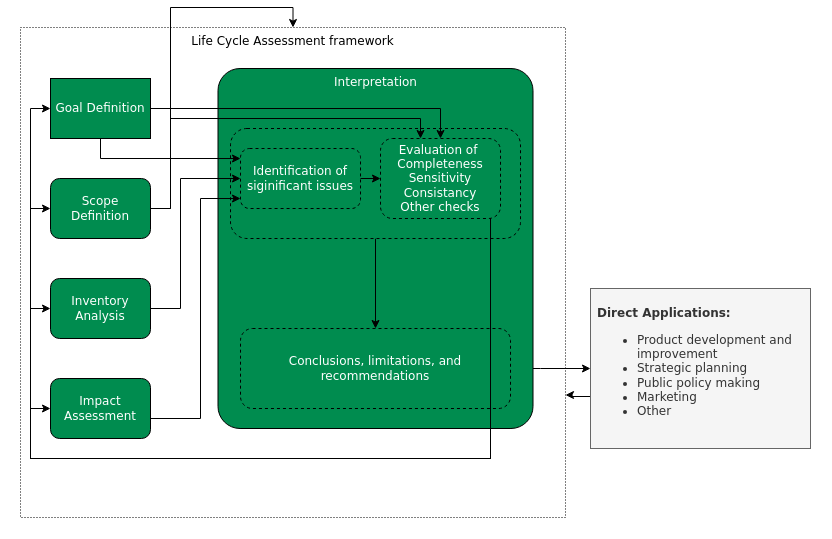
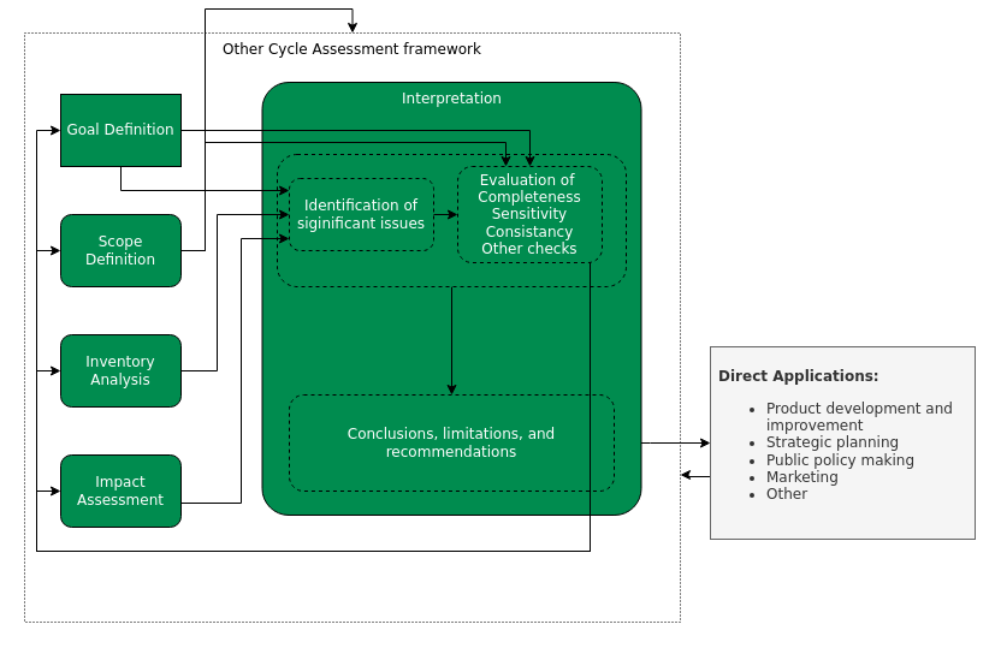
  <mxCell id="0" />
  <mxCell id="1" parent="0" />
- <mxCell id="2" value="Life Cycle Assessment framework" style="rounded=0;whiteSpace=wrap;html=1;dashed=1;dashPattern=1 2;fillColor=none;verticalAlign=top;fontFamily=Dejavu Sans;" vertex="1" parent="1"><mxGeometry x="20" y="20" width="545" height="490" as="geometry" /></mxCell>
+ <mxCell id="2" value="Other Cycle Assessment framework" style="rounded=0;whiteSpace=wrap;html=1;dashed=1;dashPattern=1 2;fillColor=none;verticalAlign=top;fontFamily=Dejavu Sans;" vertex="1" parent="1"><mxGeometry x="20" y="20" width="545" height="490" as="geometry" /></mxCell>
  <mxCell id="3" value="Goal Definition" style="whiteSpace=wrap;html=1;fillColor=#008C4F;fontColor=#FFFFFF;fontFamily=Dejavu Sans;rounded=0;" vertex="1" parent="1"><mxGeometry x="50" y="71" width="100" height="60" as="geometry" /></mxCell>
  <mxCell id="4" value="Scope Definition" style="rounded=1;whiteSpace=wrap;html=1;fillColor=#008C4F;fontColor=#FFFFFF;fontFamily=Dejavu Sans;" vertex="1" parent="1"><mxGeometry x="50" y="171" width="100" height="60" as="geometry" /></mxCell>
  <mxCell id="5" value="Inventory Analysis" style="rounded=1;whiteSpace=wrap;html=1;fillColor=#008C4F;fontColor=#FFFFFF;fontFamily=Dejavu Sans;" vertex="1" parent="1"><mxGeometry x="50" y="271" width="100" height="60" as="geometry" /></mxCell>
  <mxCell id="6" value="Impact Assessment" style="rounded=1;whiteSpace=wrap;html=1;fillColor=#008C4F;fontColor=#FFFFFF;fontFamily=Dejavu Sans;" vertex="1" parent="1"><mxGeometry x="50" y="371" width="100" height="60" as="geometry" /></mxCell>
  <mxCell id="7" value="Interpretation" style="rounded=1;whiteSpace=wrap;html=1;fillColor=#008C4F;fontColor=#FFFFFF;fontFamily=Dejavu Sans;arcSize=7;verticalAlign=top;" vertex="1" parent="1"><mxGeometry x="217.5" y="61" width="315" height="360" as="geometry" /></mxCell>
  <mxCell id="8" style="edgeStyle=orthogonalEdgeStyle;rounded=0;orthogonalLoop=1;jettySize=auto;html=1;fontFamily=Dejavu Sans;fontColor=#FFFFFF;" edge="1" parent="1" source="9" target="14"><mxGeometry relative="1" as="geometry" /></mxCell>
  <mxCell id="9" value="" style="rounded=1;whiteSpace=wrap;html=1;dashed=1;fontFamily=Dejavu Sans;fontColor=#FFFFFF;fillColor=#008C4F;" vertex="1" parent="1"><mxGeometry x="230" y="121" width="290" height="110" as="geometry" /></mxCell>
  <mxCell id="10" value="Identification of siginificant issues" style="rounded=1;whiteSpace=wrap;html=1;fontFamily=Dejavu Sans;fontColor=#FFFFFF;fillColor=#008C4F;dashed=1;" vertex="1" parent="1"><mxGeometry x="240" y="141" width="120" height="60" as="geometry" /></mxCell>
  <mxCell id="11" style="edgeStyle=orthogonalEdgeStyle;rounded=0;orthogonalLoop=1;jettySize=auto;html=1;fontFamily=Dejavu Sans;fontColor=#FFFFFF;" edge="1" parent="1" source="12" target="5"><mxGeometry relative="1" as="geometry"><Array as="points"><mxPoint x="490" y="451" /><mxPoint x="30" y="451" /><mxPoint x="30" y="301" /></Array></mxGeometry></mxCell>
  <mxCell id="12" value="Evaluation of&amp;nbsp;&lt;br&gt;Completeness&lt;br&gt;Sensitivity&lt;br&gt;Consistancy&lt;br&gt;Other checks" style="rounded=1;whiteSpace=wrap;html=1;fontFamily=Dejavu Sans;fontColor=#FFFFFF;fillColor=#008C4F;dashed=1;" vertex="1" parent="1"><mxGeometry x="380" y="131" width="120" height="80" as="geometry" /></mxCell>
  <mxCell id="13" value="" style="edgeStyle=orthogonalEdgeStyle;rounded=0;orthogonalLoop=1;jettySize=auto;html=1;fontFamily=Dejavu Sans;fontColor=#FFFFFF;" edge="1" parent="1" source="7" target="16"><mxGeometry relative="1" as="geometry"><Array as="points"><mxPoint x="540" y="361" /><mxPoint x="540" y="361" /></Array></mxGeometry></mxCell>
  <mxCell id="14" value="Conclusions, limitations, and recommendations" style="rounded=1;whiteSpace=wrap;html=1;dashed=1;fontFamily=Dejavu Sans;fontColor=#FFFFFF;fillColor=#008C4F;" vertex="1" parent="1"><mxGeometry x="240" y="321" width="270" height="80" as="geometry" /></mxCell>
  <mxCell id="15" style="edgeStyle=orthogonalEdgeStyle;rounded=0;orthogonalLoop=1;jettySize=auto;html=1;fontFamily=Dejavu Sans;fontColor=#FFFFFF;entryX=1;entryY=0.75;entryDx=0;entryDy=0;" edge="1" parent="1" source="16" target="2"><mxGeometry relative="1" as="geometry"><Array as="points"><mxPoint x="570" y="389" /></Array></mxGeometry></mxCell>
  <mxCell id="16" value="&lt;b&gt;Direct Applications:&lt;/b&gt;&lt;br&gt;&lt;ul style=&quot;&quot;&gt;&lt;li style=&quot;&quot;&gt;Product development and improvement&lt;/li&gt;&lt;li style=&quot;&quot;&gt;Strategic planning&lt;/li&gt;&lt;li style=&quot;&quot;&gt;Public policy making&lt;/li&gt;&lt;li style=&quot;&quot;&gt;Marketing&lt;/li&gt;&lt;li style=&quot;&quot;&gt;Other&lt;/li&gt;&lt;/ul&gt;" style="rounded=1;whiteSpace=wrap;html=1;fontFamily=Dejavu Sans;fontColor=#333333;fillColor=#f5f5f5;arcSize=0;strokeColor=#666666;align=left;spacing=7;" vertex="1" parent="1"><mxGeometry x="590" y="281" width="220" height="160" as="geometry" /></mxCell>
  <mxCell id="17" style="edgeStyle=orthogonalEdgeStyle;rounded=0;orthogonalLoop=1;jettySize=auto;html=1;fontFamily=Dejavu Sans;fontColor=#FFFFFF;" edge="1" parent="1" source="3" target="12"><mxGeometry relative="1" as="geometry"><Array as="points"><mxPoint x="440" y="101" /></Array></mxGeometry></mxCell>
  <mxCell id="18" style="edgeStyle=orthogonalEdgeStyle;rounded=0;orthogonalLoop=1;jettySize=auto;html=1;fontFamily=Dejavu Sans;fontColor=#FFFFFF;" edge="1" parent="1" source="3" target="2"><mxGeometry relative="1" as="geometry" /></mxCell>
  <mxCell id="19" style="edgeStyle=orthogonalEdgeStyle;rounded=0;orthogonalLoop=1;jettySize=auto;html=1;fontFamily=Dejavu Sans;fontColor=#FFFFFF;" edge="1" parent="1" source="4" target="12"><mxGeometry relative="1" as="geometry"><Array as="points"><mxPoint x="170" y="201" /><mxPoint x="170" y="111" /><mxPoint x="420" y="111" /></Array></mxGeometry></mxCell>
  <mxCell id="20" style="edgeStyle=orthogonalEdgeStyle;rounded=0;orthogonalLoop=1;jettySize=auto;html=1;fontFamily=Dejavu Sans;fontColor=#FFFFFF;" edge="1" parent="1" source="4" target="10"><mxGeometry relative="1" as="geometry"><Array as="points"><mxPoint x="170" y="201" /><mxPoint x="170" y="151" /></Array></mxGeometry></mxCell>
  <mxCell id="21" style="edgeStyle=orthogonalEdgeStyle;rounded=0;orthogonalLoop=1;jettySize=auto;html=1;fontFamily=Dejavu Sans;fontColor=#FFFFFF;" edge="1" parent="1" source="5" target="10"><mxGeometry relative="1" as="geometry"><Array as="points"><mxPoint x="180" y="301" /><mxPoint x="180" y="171" /></Array></mxGeometry></mxCell>
  <mxCell id="22" style="edgeStyle=orthogonalEdgeStyle;rounded=0;orthogonalLoop=1;jettySize=auto;html=1;fontFamily=Dejavu Sans;fontColor=#FFFFFF;" edge="1" parent="1"><mxGeometry relative="1" as="geometry"><mxPoint x="150" y="411" as="sourcePoint" /><mxPoint x="240" y="191" as="targetPoint" /><Array as="points"><mxPoint x="200" y="411" /><mxPoint x="200" y="191" /></Array></mxGeometry></mxCell>
  <mxCell id="23" value="" style="endArrow=classic;html=1;rounded=0;fontFamily=Dejavu Sans;fontColor=#FFFFFF;" edge="1" parent="1" source="10" target="12"><mxGeometry width="50" height="50" relative="1" as="geometry"><mxPoint x="290" y="261" as="sourcePoint" /><mxPoint x="340" y="211" as="targetPoint" /></mxGeometry></mxCell>
  <mxCell id="24" style="edgeStyle=orthogonalEdgeStyle;rounded=0;orthogonalLoop=1;jettySize=auto;html=1;fontFamily=Dejavu Sans;fontColor=#FFFFFF;" edge="1" parent="1" source="12" target="6"><mxGeometry relative="1" as="geometry"><Array as="points"><mxPoint x="490" y="451" /><mxPoint x="30" y="451" /><mxPoint x="30" y="401" /></Array></mxGeometry></mxCell>
  <mxCell id="25" style="edgeStyle=orthogonalEdgeStyle;rounded=0;orthogonalLoop=1;jettySize=auto;html=1;fontFamily=Dejavu Sans;fontColor=#FFFFFF;" edge="1" parent="1" target="4"><mxGeometry relative="1" as="geometry"><mxPoint x="490" y="211" as="sourcePoint" /><mxPoint x="50" y="301.029" as="targetPoint" /><Array as="points"><mxPoint x="490" y="451" /><mxPoint x="30" y="451" /><mxPoint x="30" y="201" /></Array></mxGeometry></mxCell>
  <mxCell id="26" style="edgeStyle=orthogonalEdgeStyle;rounded=0;orthogonalLoop=1;jettySize=auto;html=1;fontFamily=Dejavu Sans;fontColor=#FFFFFF;" edge="1" parent="1" target="3"><mxGeometry relative="1" as="geometry"><mxPoint x="490" y="211" as="sourcePoint" /><mxPoint x="50" y="201.029" as="targetPoint" /><Array as="points"><mxPoint x="490" y="451" /><mxPoint x="30" y="451" /><mxPoint x="30" y="101" /></Array></mxGeometry></mxCell>
